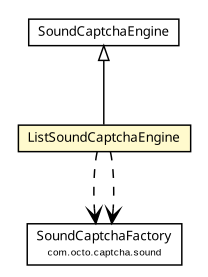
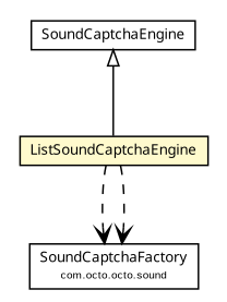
  digraph {
    node [fontcolor=black fontname=arial fontsize=9.0 shape=plaintext]
    edge [fontname=arial fontsize=10.0 headport=p labelfontname=arial labelfontsize=10 tailport=p arrowhead=open color=black fontcolor=black style=dashed]
    n1 [label=<<table border="0" cellborder="1" cellspacing="0" cellpadding="2" port="p" href="./SoundCaptchaEngine.html"> 		<tr><td><table border="0" cellspacing="0" cellpadding="1"> 			<tr><td><font face="ariali"> SoundCaptchaEngine </font></td></tr> 		</table></td></tr> 		</table>>]
    n2 [label=<<table border="0" cellborder="1" cellspacing="0" cellpadding="2" port="p" bgcolor="lemonChiffon" href="./ListSoundCaptchaEngine.html"> 		<tr><td><table border="0" cellspacing="0" cellpadding="1"> 			<tr><td><font face="ariali"> ListSoundCaptchaEngine </font></td></tr> 		</table></td></tr> 		</table>>]
-   n3 [label=<<table border="0" cellborder="1" cellspacing="0" cellpadding="2" port="p" href="../../sound/SoundCaptchaFactory.html"> 		<tr><td><table border="0" cellspacing="0" cellpadding="1"> 			<tr><td><font face="ariali"> SoundCaptchaFactory </font></td></tr> 			<tr><td><font point-size="7.0"> com.octo.captcha.sound </font></td></tr> 		</table></td></tr> 		</table>>]
+   n3 [label=<<table border="0" cellborder="1" cellspacing="0" cellpadding="2" port="p" href="../../sound/SoundCaptchaFactory.html"> 		<tr><td><table border="0" cellspacing="0" cellpadding="1"> 			<tr><td><font face="ariali"> SoundCaptchaFactory </font></td></tr> 			<tr><td><font point-size="7.0"> com.octo.octo.sound </font></td></tr> 		</table></td></tr> 		</table>>]
    n1 -> n2 [arrowtail=empty dir=back fontsize=10 arrowhead="" color="" fontcolor="" style=""]
    n2 -> n3
    n2 -> n3
  }
